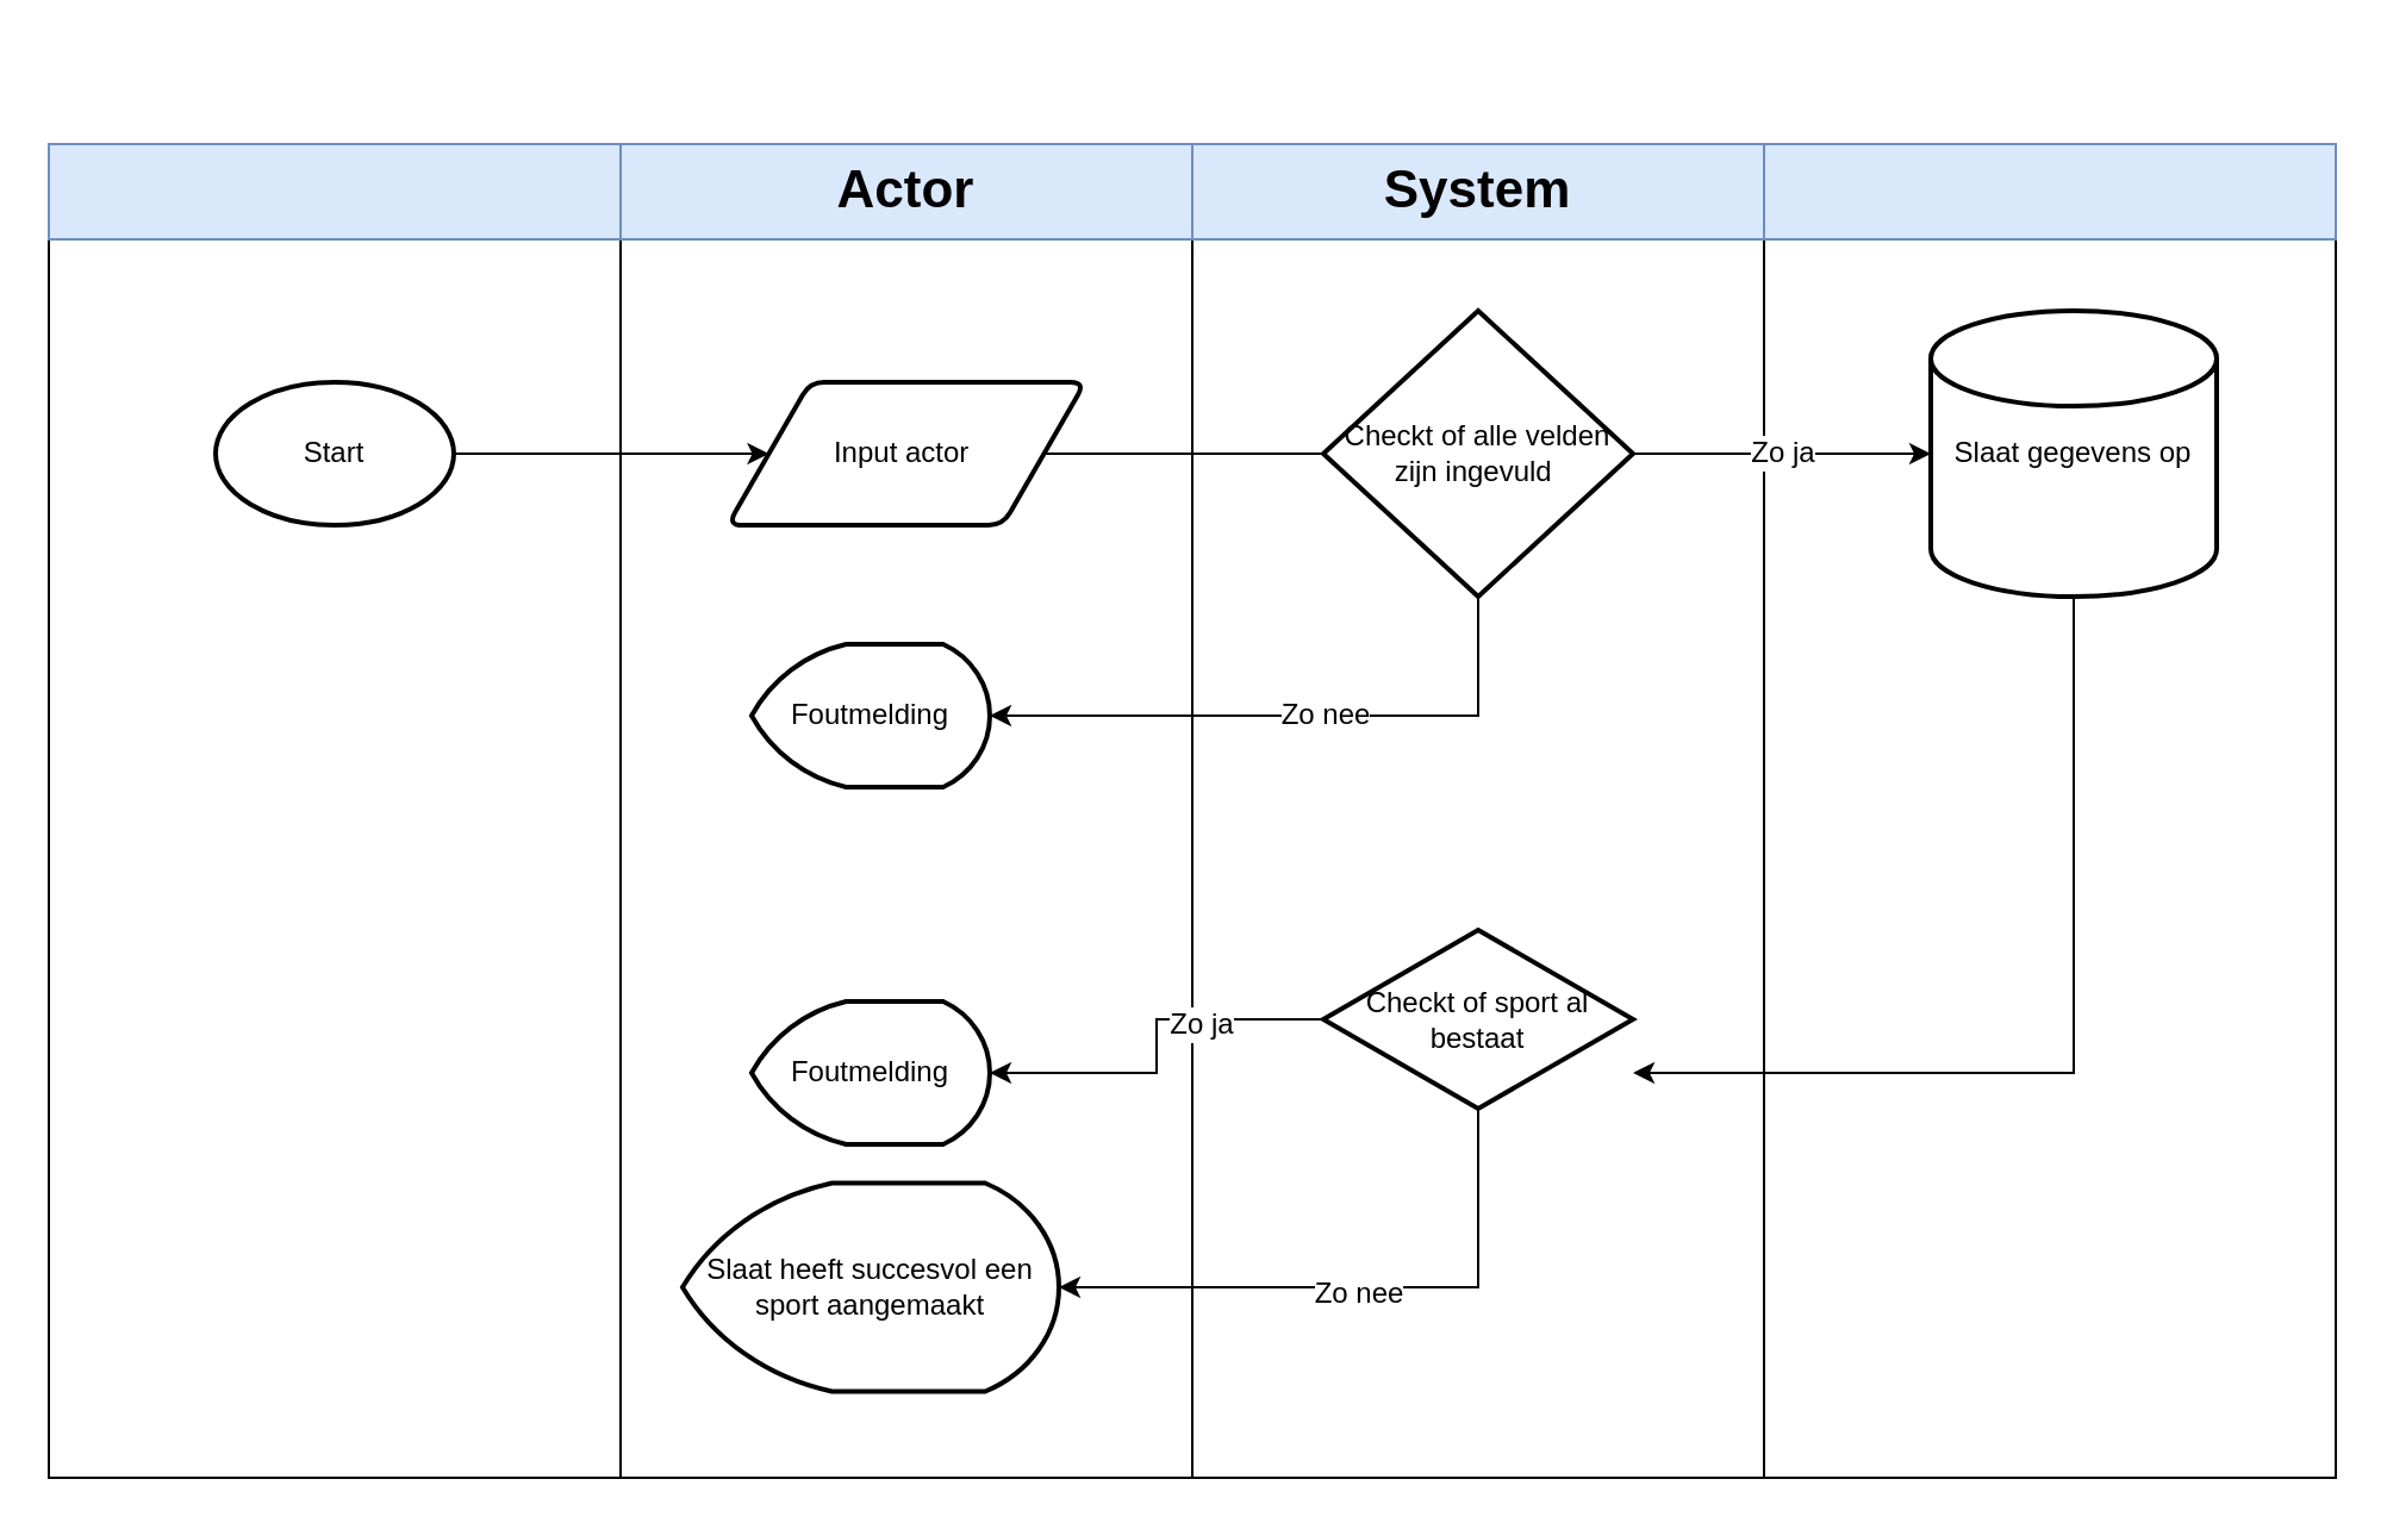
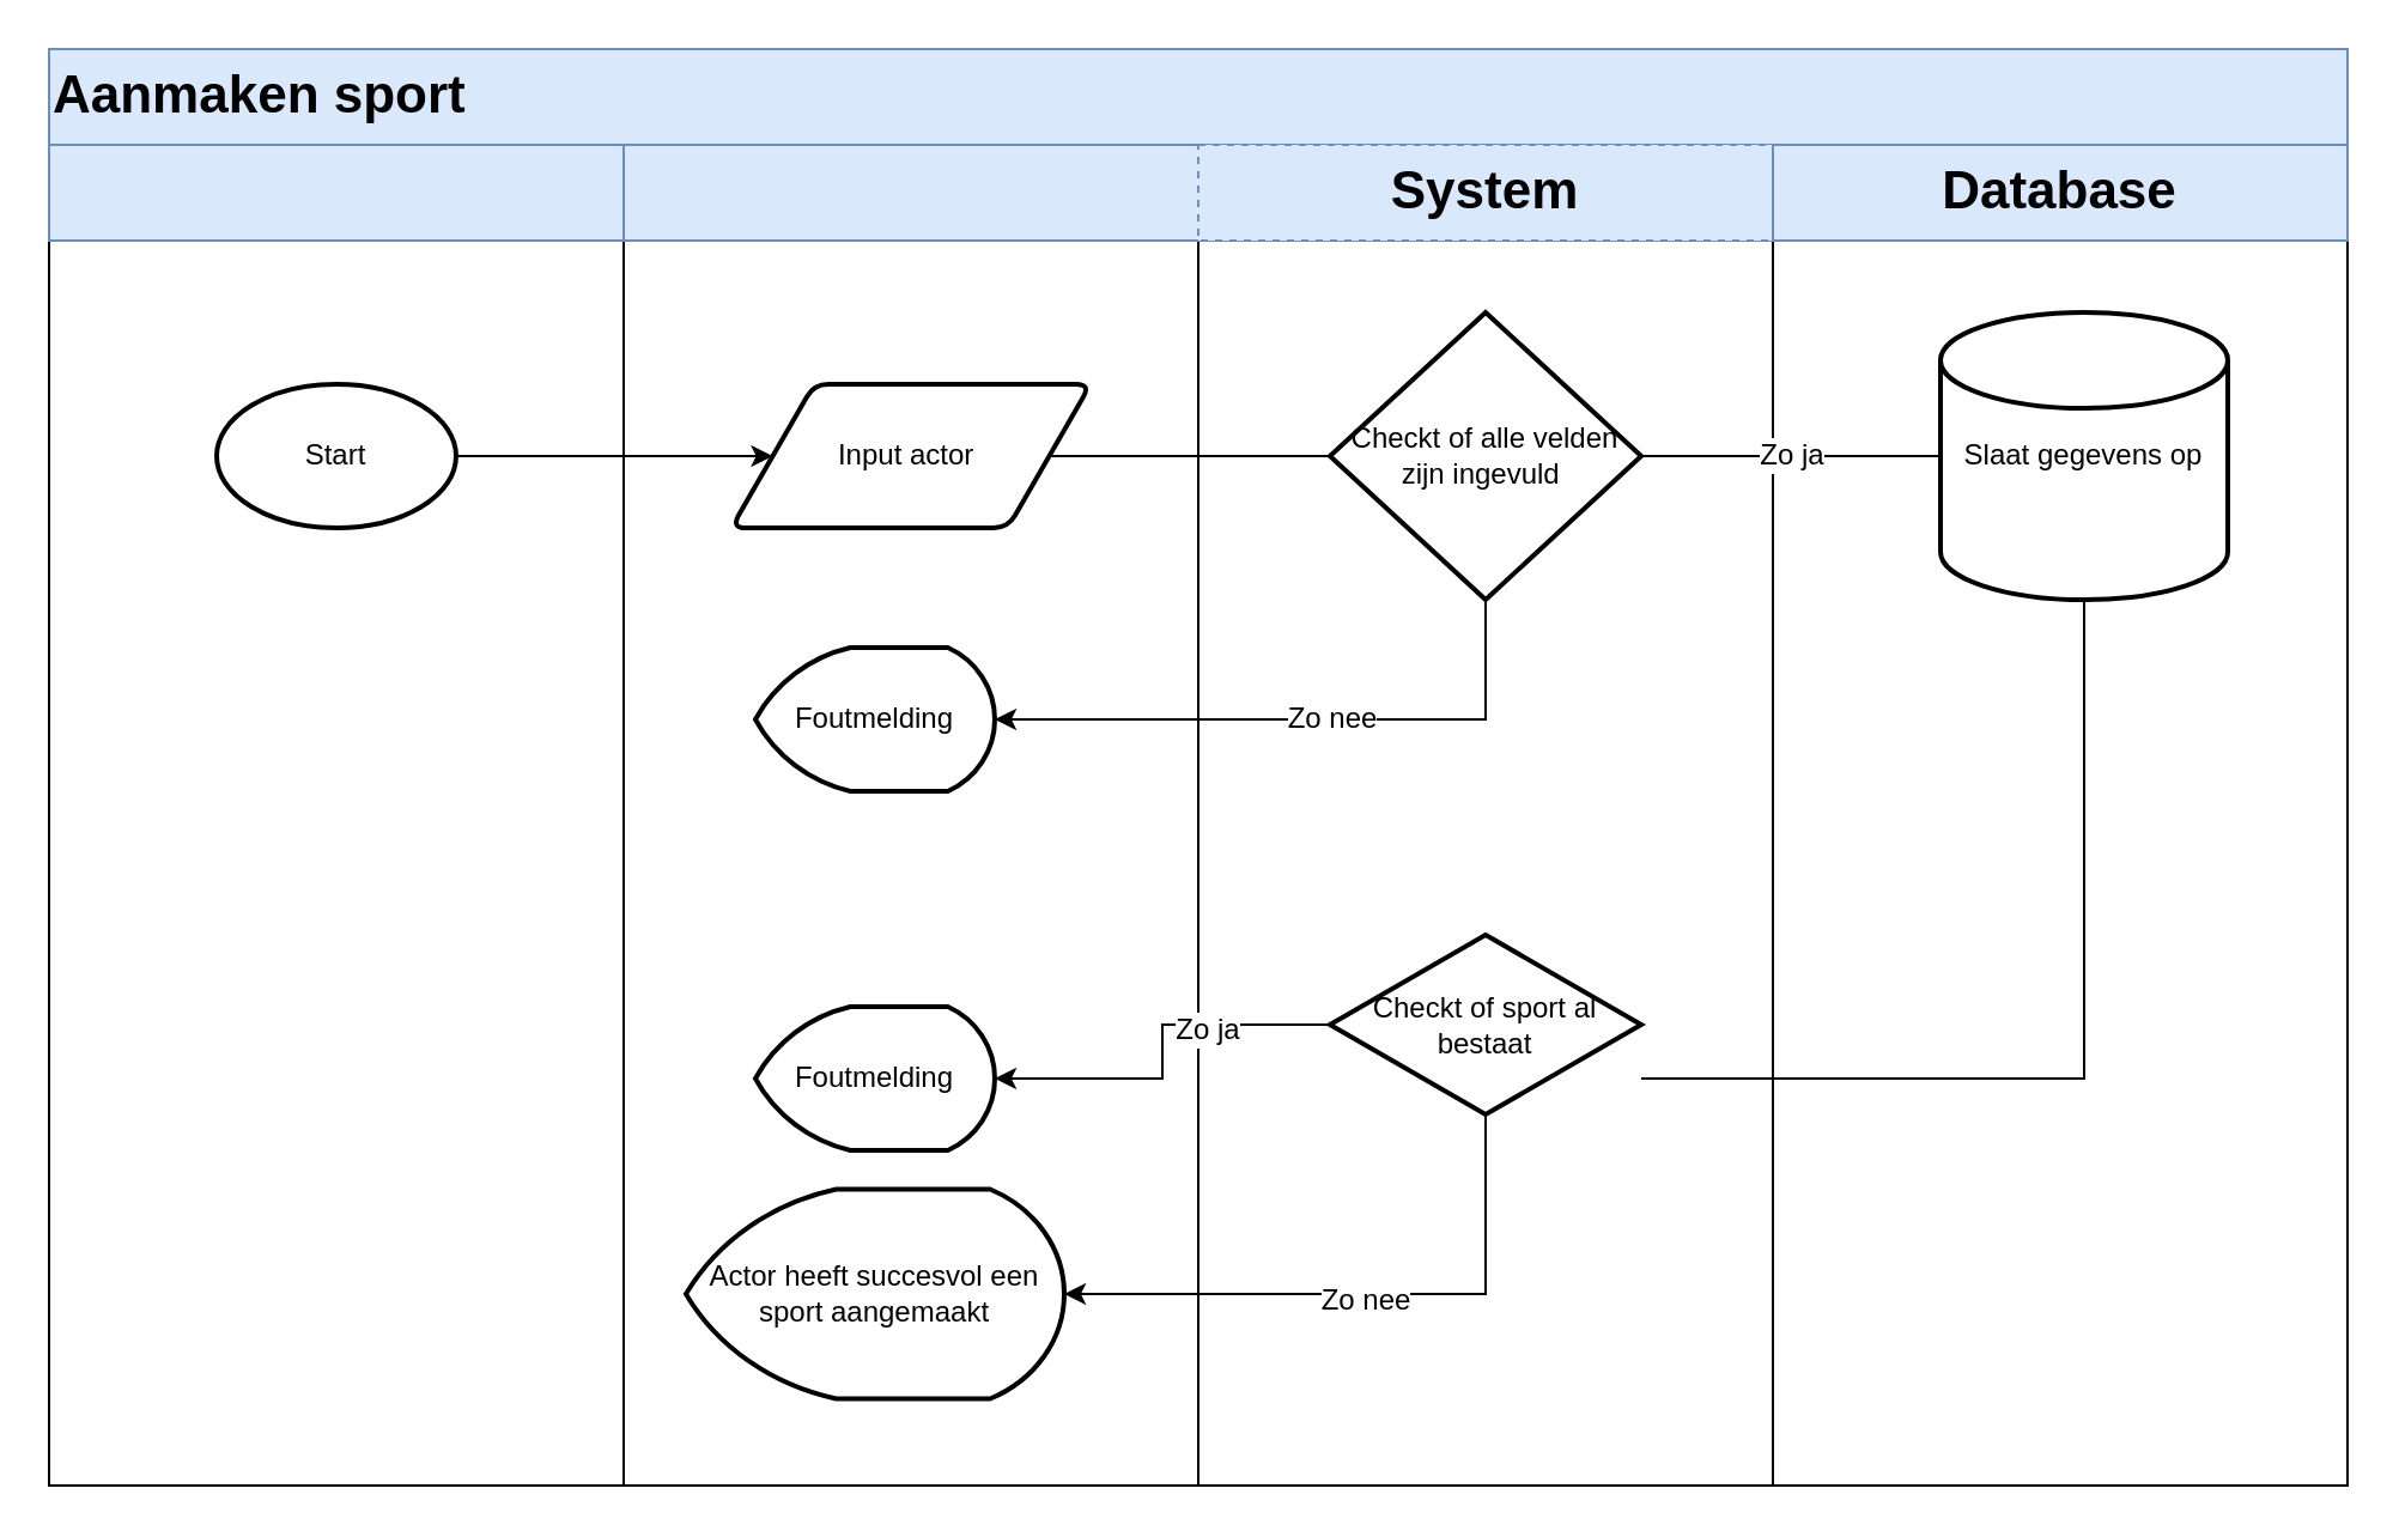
  <mxCell id="0" />
  <mxCell id="1" parent="0" />
  <mxCell id="2" value="&lt;span style=&quot;color: rgba(0 , 0 , 0 , 0) ; font-family: monospace ; font-size: 0px&quot;&gt;%3CmxGraphModel%3E%3Croot%3E%3CmxCell%20id%3D%220%22%2F%3E%3CmxCell%20id%3D%221%22%20parent%3D%220%22%2F%3E%3CmxCell%20id%3D%222%22%20value%3D%22%22%20style%3D%22rounded%3D0%3BwhiteSpace%3Dwrap%3Bhtml%3D1%3B%22%20vertex%3D%221%22%20parent%3D%221%22%3E%3CmxGeometry%20x%3D%2280%22%20y%3D%22240%22%20width%3D%22240%22%20height%3D%22520%22%20as%3D%22geometry%22%2F%3E%3C%2FmxCell%3E%3C%2Froot%3E%3C%2FmxGraphModel%3E&lt;/span&gt;" style="rounded=0;whiteSpace=wrap;html=1;" parent="1" vertex="1"><mxGeometry x="20" y="100" width="240" height="520" as="geometry" /></mxCell>
  <mxCell id="3" value="&lt;span style=&quot;color: rgba(0 , 0 , 0 , 0) ; font-family: monospace ; font-size: 0px&quot;&gt;%3CmxGraphModel%3E%3Croot%3E%3CmxCell%20id%3D%220%22%2F%3E%3CmxCell%20id%3D%221%22%20parent%3D%220%22%2F%3E%3CmxCell%20id%3D%222%22%20value%3D%22%22%20style%3D%22rounded%3D0%3BwhiteSpace%3Dwrap%3Bhtml%3D1%3B%22%20vertex%3D%221%22%20parent%3D%221%22%3E%3CmxGeometry%20x%3D%2280%22%20y%3D%22240%22%20width%3D%22240%22%20height%3D%22520%22%20as%3D%22geometry%22%2F%3E%3C%2FmxCell%3E%3C%2Froot%3E%3C%2FmxGraphModel%3E&lt;/span&gt;" style="rounded=0;whiteSpace=wrap;html=1;" parent="1" vertex="1"><mxGeometry x="260" y="100" width="240" height="520" as="geometry" /></mxCell>
  <mxCell id="4" value="&lt;span style=&quot;color: rgba(0 , 0 , 0 , 0) ; font-family: monospace ; font-size: 0px&quot;&gt;%3CmxGraphModel%3E%3Croot%3E%3CmxCell%20id%3D%220%22%2F%3E%3CmxCell%20id%3D%221%22%20parent%3D%220%22%2F%3E%3CmxCell%20id%3D%222%22%20value%3D%22%22%20style%3D%22rounded%3D0%3BwhiteSpace%3Dwrap%3Bhtml%3D1%3B%22%20vertex%3D%221%22%20parent%3D%221%22%3E%3CmxGeometry%20x%3D%2280%22%20y%3D%22240%22%20width%3D%22240%22%20height%3D%22520%22%20as%3D%22geometry%22%2F%3E%3C%2FmxCell%3E%3C%2Froot%3E%3C%2FmxGraphModel%3E&lt;/span&gt;" style="rounded=0;whiteSpace=wrap;html=1;" parent="1" vertex="1"><mxGeometry x="500" y="100" width="240" height="520" as="geometry" /></mxCell>
  <mxCell id="5" value="&lt;span style=&quot;color: rgba(0 , 0 , 0 , 0) ; font-family: monospace ; font-size: 0px&quot;&gt;%3CmxGraphModel%3E%3Croot%3E%3CmxCell%20id%3D%220%22%2F%3E%3CmxCell%20id%3D%221%22%20parent%3D%220%22%2F%3E%3CmxCell%20id%3D%222%22%20value%3D%22%22%20style%3D%22rounded%3D0%3BwhiteSpace%3Dwrap%3Bhtml%3D1%3B%22%20vertex%3D%221%22%20parent%3D%221%22%3E%3CmxGeometry%20x%3D%2280%22%20y%3D%22240%22%20width%3D%22240%22%20height%3D%22520%22%20as%3D%22geometry%22%2F%3E%3C%2FmxCell%3E%3C%2Froot%3E%3C%2FmxGraphModel%3E&lt;/span&gt;" style="rounded=0;whiteSpace=wrap;html=1;" parent="1" vertex="1"><mxGeometry x="740" y="100" width="240" height="520" as="geometry" /></mxCell>
  <mxCell id="6" value="" style="rounded=0;whiteSpace=wrap;html=1;fillColor=#dae8fc;strokeColor=#6c8ebf;" parent="1" vertex="1"><mxGeometry x="20" y="60" width="960" height="40" as="geometry" /></mxCell>
+ <mxCell id="7" value="&lt;span style=&quot;font-size: 22px&quot;&gt;&lt;b&gt;Aanmaken sport&lt;/b&gt;&lt;/span&gt;" style="rounded=0;whiteSpace=wrap;html=1;fillColor=#dae8fc;strokeColor=#6c8ebf;align=left;" parent="1" vertex="1"><mxGeometry x="20" y="20" width="960" height="40" as="geometry" /></mxCell>
  <mxCell id="8" value="" style="rounded=0;whiteSpace=wrap;html=1;fillColor=#dae8fc;strokeColor=#6c8ebf;" parent="1" vertex="1"><mxGeometry x="20" y="60" width="240" height="40" as="geometry" /></mxCell>
- <mxCell id="9" value="&lt;b&gt;&lt;font style=&quot;font-size: 22px&quot;&gt;Actor&lt;/font&gt;&lt;/b&gt;" style="rounded=0;whiteSpace=wrap;html=1;fillColor=#dae8fc;strokeColor=#6c8ebf;" parent="1" vertex="1"><mxGeometry x="260" y="60" width="240" height="40" as="geometry" /></mxCell>
- <mxCell id="10" value="&lt;b&gt;&lt;font style=&quot;font-size: 22px&quot;&gt;System&lt;/font&gt;&lt;/b&gt;" style="rounded=0;whiteSpace=wrap;html=1;fillColor=#dae8fc;strokeColor=#6c8ebf;" parent="1" vertex="1"><mxGeometry x="500" y="60" width="240" height="40" as="geometry" /></mxCell>
+ <mxCell id="10" value="&lt;b&gt;&lt;font style=&quot;font-size: 22px&quot;&gt;System&lt;/font&gt;&lt;/b&gt;" style="rounded=0;whiteSpace=wrap;html=1;fillColor=#dae8fc;strokeColor=#6c8ebf;dashed=1;" parent="1" vertex="1"><mxGeometry x="500" y="60" width="240" height="40" as="geometry" /></mxCell>
+ <mxCell id="11" value="&lt;b&gt;Database&lt;/b&gt;" style="rounded=0;whiteSpace=wrap;html=1;fontSize=22;fillColor=#dae8fc;strokeColor=#6c8ebf;" parent="1" vertex="1"><mxGeometry x="740" y="60" width="240" height="40" as="geometry" /></mxCell>
  <mxCell id="12" style="edgeStyle=orthogonalEdgeStyle;rounded=0;orthogonalLoop=1;jettySize=auto;html=1;entryX=0;entryY=0.5;entryDx=0;entryDy=0;fontSize=12;" parent="1" source="13" target="15" edge="1"><mxGeometry relative="1" as="geometry" /></mxCell>
  <mxCell id="13" value="Start" style="strokeWidth=2;html=1;shape=mxgraph.flowchart.start_1;whiteSpace=wrap;fontSize=12;" parent="1" vertex="1"><mxGeometry x="90" y="160" width="100" height="60" as="geometry" /></mxCell>
  <mxCell id="14" style="edgeStyle=orthogonalEdgeStyle;rounded=0;orthogonalLoop=1;jettySize=auto;html=1;exitX=1;exitY=0.5;exitDx=0;exitDy=0;fontSize=12;endArrow=none;" parent="1" source="15" target="19" edge="1"><mxGeometry relative="1" as="geometry" /></mxCell>
  <mxCell id="15" value="Input actor&amp;nbsp;" style="shape=parallelogram;html=1;strokeWidth=2;perimeter=parallelogramPerimeter;whiteSpace=wrap;rounded=1;arcSize=12;size=0.23;fontSize=12;" parent="1" vertex="1"><mxGeometry x="305" y="160" width="150" height="60" as="geometry" /></mxCell>
- <mxCell id="16" value="Zo ja" style="edgeStyle=orthogonalEdgeStyle;rounded=0;orthogonalLoop=1;jettySize=auto;html=1;exitX=1;exitY=0.5;exitDx=0;exitDy=0;exitPerimeter=0;fontSize=12;" parent="1" source="19" target="21" edge="1"><mxGeometry relative="1" as="geometry" /></mxCell>
+ <mxCell id="16" value="Zo ja" style="edgeStyle=orthogonalEdgeStyle;rounded=0;orthogonalLoop=1;jettySize=auto;html=1;exitX=1;exitY=0.5;exitDx=0;exitDy=0;exitPerimeter=0;fontSize=12;endArrow=none;" parent="1" source="19" target="21" edge="1"><mxGeometry relative="1" as="geometry" /></mxCell>
  <mxCell id="17" style="edgeStyle=orthogonalEdgeStyle;rounded=0;orthogonalLoop=1;jettySize=auto;html=1;exitX=0.5;exitY=1;exitDx=0;exitDy=0;exitPerimeter=0;entryX=1;entryY=0.5;entryDx=0;entryDy=0;entryPerimeter=0;fontSize=12;" parent="1" source="19" target="22" edge="1"><mxGeometry relative="1" as="geometry" /></mxCell>
  <mxCell id="18" value="Zo nee" style="edgeLabel;html=1;align=center;verticalAlign=middle;resizable=0;points=[];fontSize=12;" parent="17" vertex="1" connectable="0"><mxGeometry x="-0.098" y="-1" relative="1" as="geometry"><mxPoint as="offset" /></mxGeometry></mxCell>
  <mxCell id="19" value="Checkt of alle velden zijn ingevuld&amp;nbsp;" style="strokeWidth=2;html=1;shape=mxgraph.flowchart.decision;whiteSpace=wrap;fontSize=12;" parent="1" vertex="1"><mxGeometry x="555" y="130" width="130" height="120" as="geometry" /></mxCell>
- <mxCell id="20" style="edgeStyle=orthogonalEdgeStyle;rounded=0;orthogonalLoop=1;jettySize=auto;html=1;exitX=0.5;exitY=1;exitDx=0;exitDy=0;exitPerimeter=0;fontSize=12;" parent="1" source="21" target="27" edge="1"><mxGeometry relative="1" as="geometry"><Array as="points"><mxPoint x="870" y="450" /></Array></mxGeometry></mxCell>
+ <mxCell id="20" style="edgeStyle=orthogonalEdgeStyle;rounded=0;orthogonalLoop=1;jettySize=auto;html=1;exitX=0.5;exitY=1;exitDx=0;exitDy=0;exitPerimeter=0;fontSize=12;endArrow=none;" parent="1" source="21" target="27" edge="1"><mxGeometry relative="1" as="geometry"><Array as="points"><mxPoint x="870" y="450" /></Array></mxGeometry></mxCell>
  <mxCell id="21" value="Slaat gegevens op" style="strokeWidth=2;html=1;shape=mxgraph.flowchart.database;whiteSpace=wrap;fontSize=12;" parent="1" vertex="1"><mxGeometry x="810" y="130" width="120" height="120" as="geometry" /></mxCell>
  <mxCell id="22" value="Foutmelding" style="strokeWidth=2;html=1;shape=mxgraph.flowchart.display;whiteSpace=wrap;fontSize=12;" parent="1" vertex="1"><mxGeometry x="315" y="270" width="100" height="60" as="geometry" /></mxCell>
  <mxCell id="23" style="edgeStyle=orthogonalEdgeStyle;rounded=0;orthogonalLoop=1;jettySize=auto;html=1;exitX=0;exitY=0.5;exitDx=0;exitDy=0;exitPerimeter=0;fontSize=12;" parent="1" source="27" target="28" edge="1"><mxGeometry relative="1" as="geometry" /></mxCell>
  <mxCell id="24" value="Zo ja" style="edgeLabel;html=1;align=center;verticalAlign=middle;resizable=0;points=[];fontSize=12;" parent="23" vertex="1" connectable="0"><mxGeometry x="-0.357" y="2" relative="1" as="geometry"><mxPoint as="offset" /></mxGeometry></mxCell>
  <mxCell id="25" style="edgeStyle=orthogonalEdgeStyle;rounded=0;orthogonalLoop=1;jettySize=auto;html=1;exitX=0.5;exitY=1;exitDx=0;exitDy=0;exitPerimeter=0;fontSize=12;" parent="1" source="27" target="29" edge="1"><mxGeometry relative="1" as="geometry"><Array as="points"><mxPoint x="620" y="540" /></Array></mxGeometry></mxCell>
  <mxCell id="26" value="Zo nee" style="edgeLabel;html=1;align=center;verticalAlign=middle;resizable=0;points=[];fontSize=12;" parent="25" vertex="1" connectable="0"><mxGeometry y="2" relative="1" as="geometry"><mxPoint as="offset" /></mxGeometry></mxCell>
  <mxCell id="27" value="Checkt of sport al bestaat" style="strokeWidth=2;html=1;shape=mxgraph.flowchart.decision;whiteSpace=wrap;fontSize=12;" parent="1" vertex="1"><mxGeometry x="555" y="390" width="130" height="75" as="geometry" /></mxCell>
  <mxCell id="28" value="Foutmelding" style="strokeWidth=2;html=1;shape=mxgraph.flowchart.display;whiteSpace=wrap;fontSize=12;" parent="1" vertex="1"><mxGeometry x="315" y="420" width="100" height="60" as="geometry" /></mxCell>
- <mxCell id="29" value="Slaat heeft succesvol een sport aangemaakt" style="strokeWidth=2;html=1;shape=mxgraph.flowchart.display;whiteSpace=wrap;fontSize=12;" parent="1" vertex="1"><mxGeometry x="286" y="496.25" width="158" height="87.5" as="geometry" /></mxCell>
+ <mxCell id="29" value="Actor heeft succesvol een sport aangemaakt" style="strokeWidth=2;html=1;shape=mxgraph.flowchart.display;whiteSpace=wrap;fontSize=12;" parent="1" vertex="1"><mxGeometry x="286" y="496.25" width="158" height="87.5" as="geometry" /></mxCell>
